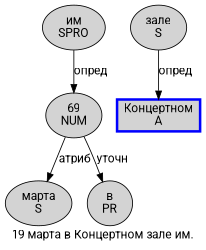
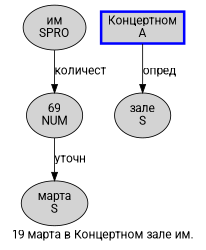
  digraph {
    fontname=Roboto
    label="19 марта в Концертном зале им."
    node [fillcolor=lightgray fontname=Roboto penwidth=1 shape=ellipse style=filled]
    edge [fontname=Roboto]
    n1 [label="69\nNUM"]
    n2 [label="марта\nS"]
-   n3 [label="в\nPR"]
    n4 [label="зале\nS"]
    n5 [color=blue label="Концертном\nA" penwidth=3 shape=box]
    n6 [label="им\nSPRO"]
-   n1 -> n2 [label="атриб"]
-   n1 -> n3 [label="уточн"]
-   n4 -> n5 [label="опред"]
-   n6 -> n1 [label="опред"]
+   n1 -> n2 [label="уточн"]
+   n5 -> n4 [label="опред"]
+   n6 -> n1 [label="количест"]
  }
